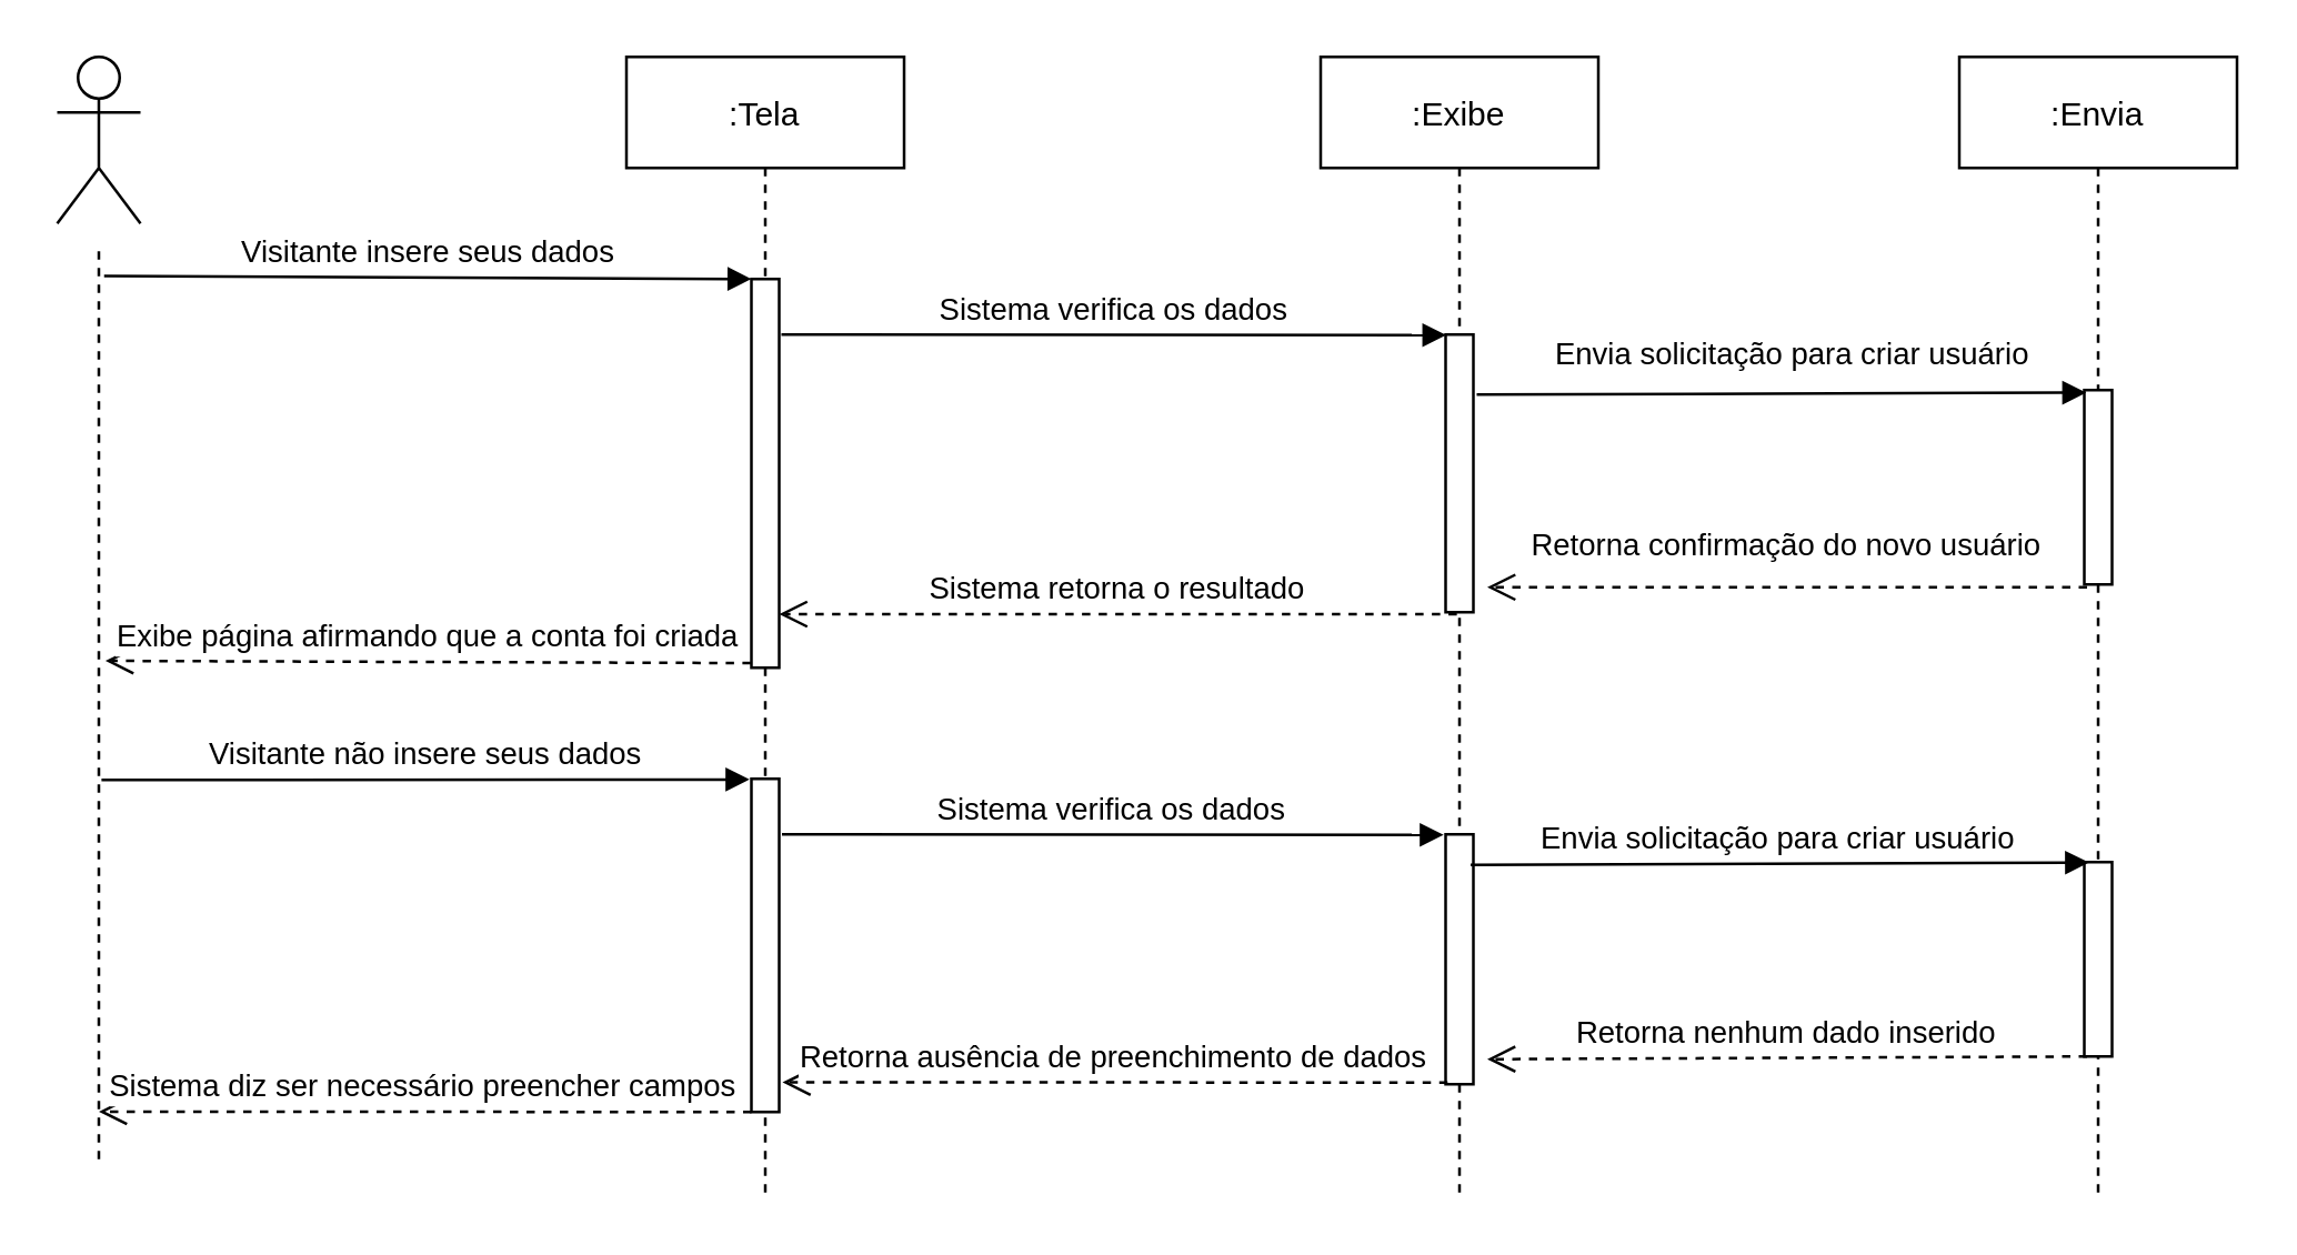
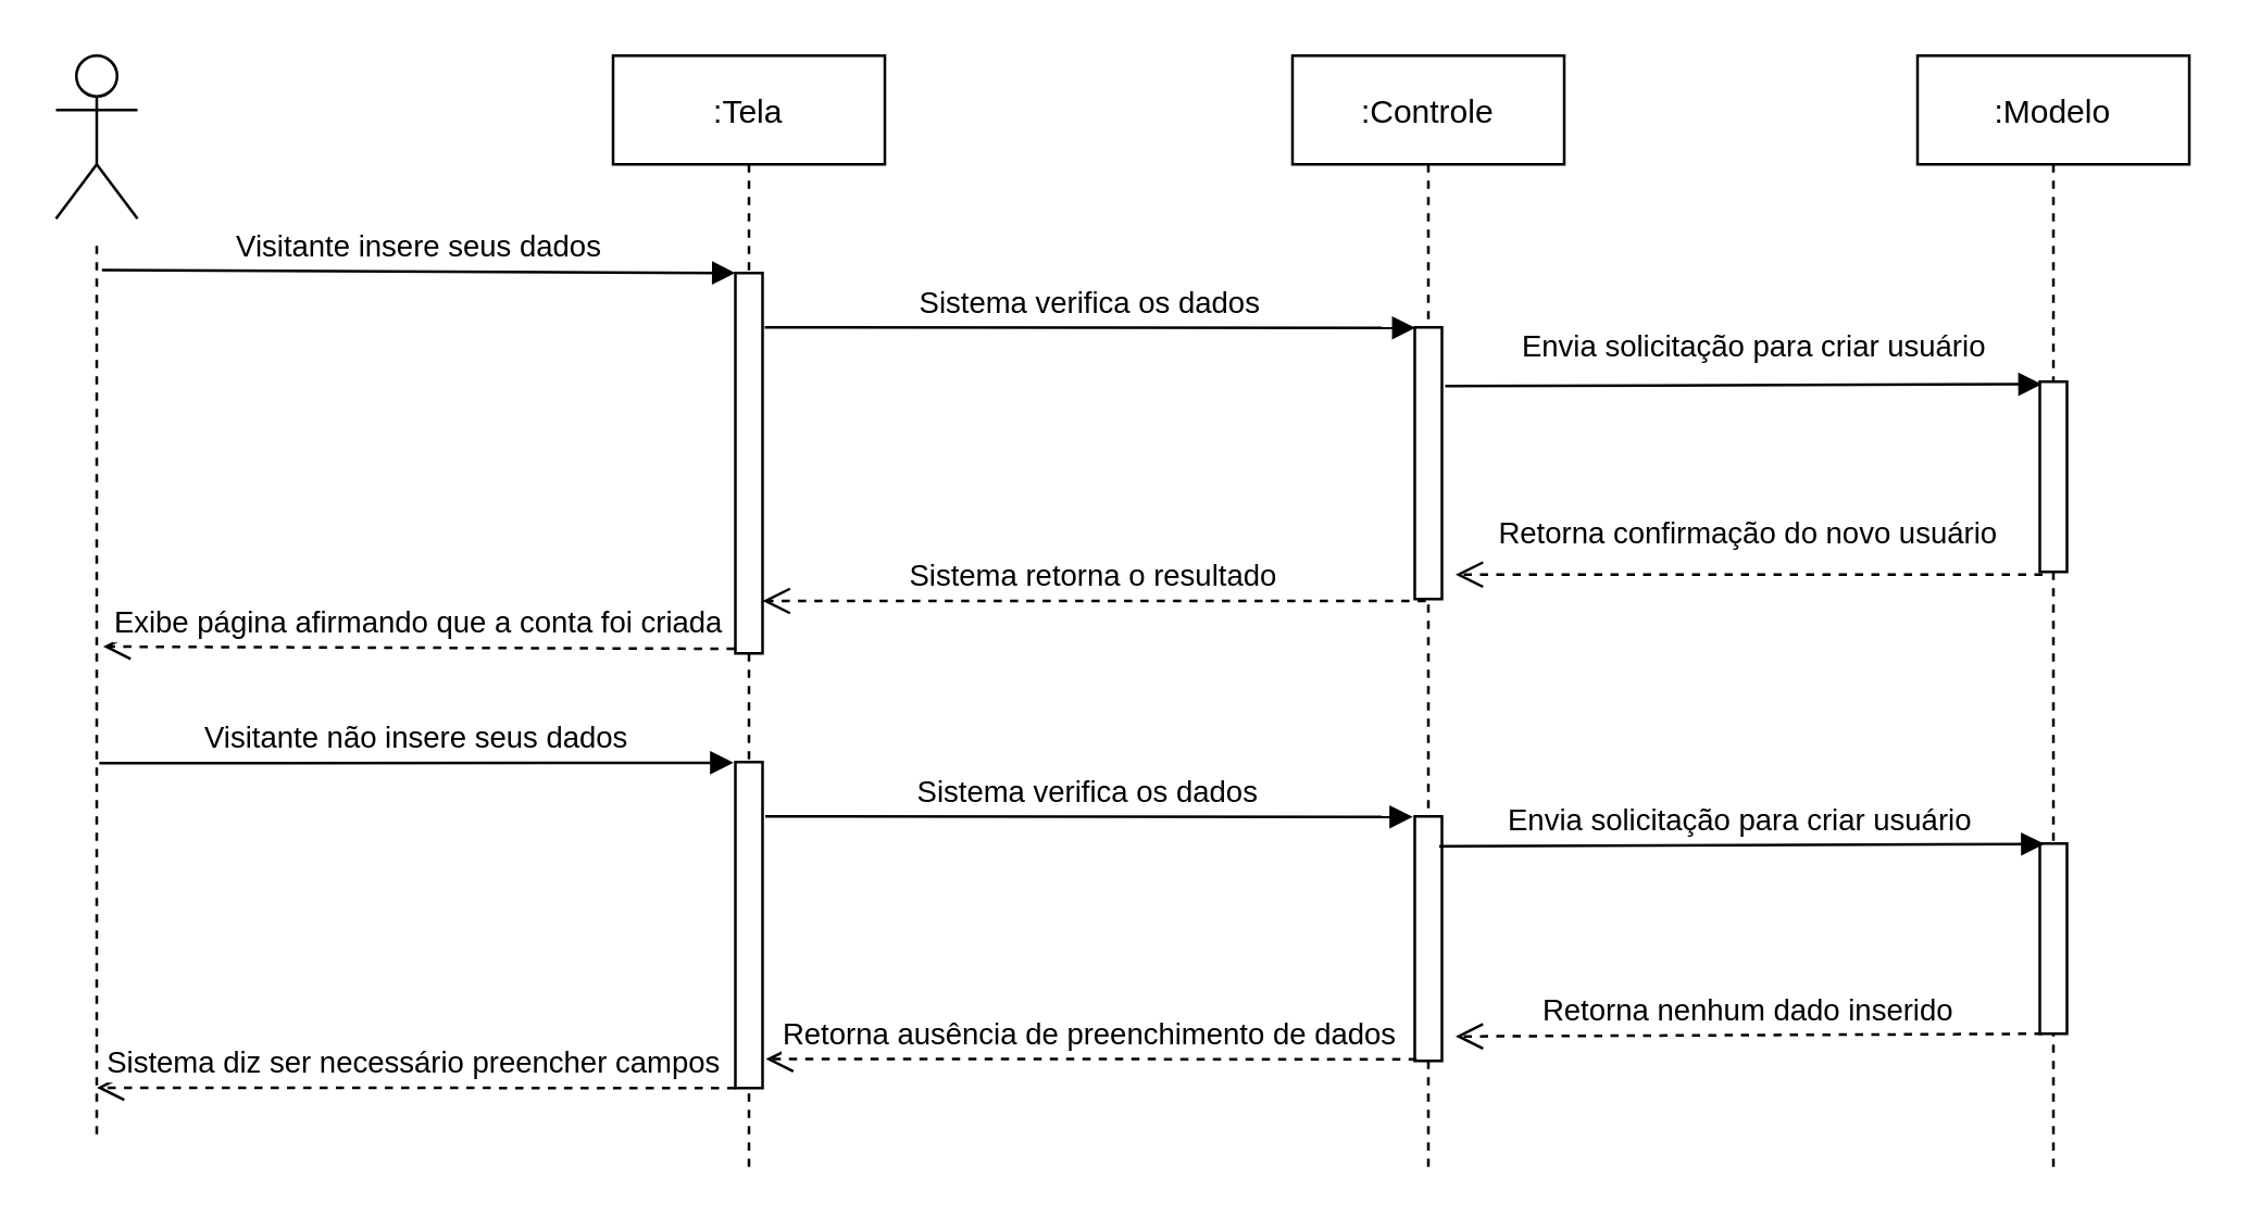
  <mxCell id="0" />
  <mxCell id="1" parent="0" />
  <mxCell id="2" value=":Tela" style="shape=umlLifeline;perimeter=lifelinePerimeter;container=1;collapsible=0;recursiveResize=0;rounded=0;shadow=0;strokeWidth=1;" parent="1" vertex="1"><mxGeometry x="225" y="20" width="100" height="410" as="geometry" /></mxCell>
  <mxCell id="3" value="" style="points=[];perimeter=orthogonalPerimeter;rounded=0;shadow=0;strokeWidth=1;" parent="2" vertex="1"><mxGeometry x="45" y="80" width="10" height="140" as="geometry" /></mxCell>
  <mxCell id="4" value="" style="points=[];perimeter=orthogonalPerimeter;rounded=0;shadow=0;strokeWidth=1;" parent="2" vertex="1"><mxGeometry x="45" y="260" width="10" height="120" as="geometry" /></mxCell>
- <mxCell id="5" value=":Exibe" style="shape=umlLifeline;perimeter=lifelinePerimeter;container=1;collapsible=0;recursiveResize=0;rounded=0;shadow=0;strokeWidth=1;" parent="1" vertex="1"><mxGeometry x="475" y="20" width="100" height="410" as="geometry" /></mxCell>
+ <mxCell id="5" value=":Controle" style="shape=umlLifeline;perimeter=lifelinePerimeter;container=1;collapsible=0;recursiveResize=0;rounded=0;shadow=0;strokeWidth=1;" parent="1" vertex="1"><mxGeometry x="475" y="20" width="100" height="410" as="geometry" /></mxCell>
  <mxCell id="6" value="" style="points=[];perimeter=orthogonalPerimeter;rounded=0;shadow=0;strokeWidth=1;" parent="5" vertex="1"><mxGeometry x="45" y="100" width="10" height="100" as="geometry" /></mxCell>
  <mxCell id="7" value="" style="points=[];perimeter=orthogonalPerimeter;rounded=0;shadow=0;strokeWidth=1;" parent="5" vertex="1"><mxGeometry x="45" y="280" width="10" height="90" as="geometry" /></mxCell>
  <mxCell id="8" value="Sistema retorna o resultado" style="verticalAlign=bottom;endArrow=open;dashed=1;endSize=8;exitX=0.405;exitY=1.007;shadow=0;strokeWidth=1;exitDx=0;exitDy=0;exitPerimeter=0;" parent="1" source="6" target="3" edge="1"><mxGeometry relative="1" as="geometry"><mxPoint x="380" y="176" as="targetPoint" /></mxGeometry></mxCell>
  <mxCell id="9" value="Sistema verifica os dados" style="verticalAlign=bottom;endArrow=block;shadow=0;strokeWidth=1;exitX=1.08;exitY=0.143;exitDx=0;exitDy=0;exitPerimeter=0;entryX=0.024;entryY=0.002;entryDx=0;entryDy=0;entryPerimeter=0;" parent="1" source="3" target="6" edge="1"><mxGeometry relative="1" as="geometry"><mxPoint x="380" y="100" as="sourcePoint" /><mxPoint x="505" y="129" as="targetPoint" /></mxGeometry></mxCell>
  <mxCell id="10" value="Retorna confirmação do novo usuário" style="verticalAlign=bottom;endArrow=open;dashed=1;endSize=8;exitX=0.1;exitY=1.014;shadow=0;strokeWidth=1;exitDx=0;exitDy=0;exitPerimeter=0;" parent="1" source="12" edge="1"><mxGeometry y="-6" relative="1" as="geometry"><mxPoint x="535" y="211" as="targetPoint" /><mxPoint as="offset" /></mxGeometry></mxCell>
- <mxCell id="11" value=":Envia" style="shape=umlLifeline;perimeter=lifelinePerimeter;container=1;collapsible=0;recursiveResize=0;rounded=0;shadow=0;strokeWidth=1;size=40;" parent="1" vertex="1"><mxGeometry x="705" y="20" width="100" height="410" as="geometry" /></mxCell>
+ <mxCell id="11" value=":Modelo" style="shape=umlLifeline;perimeter=lifelinePerimeter;container=1;collapsible=0;recursiveResize=0;rounded=0;shadow=0;strokeWidth=1;size=40;" parent="1" vertex="1"><mxGeometry x="705" y="20" width="100" height="410" as="geometry" /></mxCell>
  <mxCell id="12" value="" style="points=[];perimeter=orthogonalPerimeter;rounded=0;shadow=0;strokeWidth=1;" parent="11" vertex="1"><mxGeometry x="45" y="120" width="10" height="70" as="geometry" /></mxCell>
  <mxCell id="13" value="" style="points=[];perimeter=orthogonalPerimeter;rounded=0;shadow=0;strokeWidth=1;" parent="11" vertex="1"><mxGeometry x="45" y="290" width="10" height="70" as="geometry" /></mxCell>
  <mxCell id="14" value="Envia solicitação para criar usuário" style="verticalAlign=bottom;endArrow=block;entryX=0.067;entryY=0.013;shadow=0;strokeWidth=1;exitX=1.12;exitY=0.216;exitDx=0;exitDy=0;exitPerimeter=0;entryDx=0;entryDy=0;entryPerimeter=0;" parent="1" source="6" target="12" edge="1"><mxGeometry x="0.04" y="5" relative="1" as="geometry"><mxPoint x="465" y="130" as="sourcePoint" /><mxPoint x="635" y="130" as="targetPoint" /><mxPoint as="offset" /></mxGeometry></mxCell>
  <mxCell id="15" value="" style="shape=umlLifeline;perimeter=lifelinePerimeter;container=1;collapsible=0;recursiveResize=0;rounded=0;shadow=0;strokeWidth=1;size=0;" parent="1" vertex="1"><mxGeometry x="25" y="90" width="20" height="330" as="geometry" /></mxCell>
  <mxCell id="16" value="Visitante insere seus dados" style="verticalAlign=bottom;startArrow=none;endArrow=block;startSize=8;shadow=0;strokeWidth=1;startFill=0;exitX=0.595;exitY=0.027;exitDx=0;exitDy=0;exitPerimeter=0;" parent="1" source="15" target="3" edge="1"><mxGeometry relative="1" as="geometry"><mxPoint x="55" y="100" as="sourcePoint" /></mxGeometry></mxCell>
  <mxCell id="17" value="Retorna ausência de preenchimento de dados" style="verticalAlign=bottom;endArrow=open;dashed=1;endSize=8;shadow=0;strokeWidth=1;entryX=1.119;entryY=0.911;entryDx=0;entryDy=0;entryPerimeter=0;exitX=0.071;exitY=0.993;exitDx=0;exitDy=0;exitPerimeter=0;" parent="1" source="7" target="4" edge="1"><mxGeometry relative="1" as="geometry"><mxPoint x="445" y="550" as="targetPoint" /></mxGeometry></mxCell>
  <mxCell id="18" value="Sistema verifica os dados" style="verticalAlign=bottom;endArrow=block;shadow=0;strokeWidth=1;entryX=-0.071;entryY=0.002;entryDx=0;entryDy=0;entryPerimeter=0;" parent="1" target="7" edge="1"><mxGeometry relative="1" as="geometry"><mxPoint x="281" y="300" as="sourcePoint" /><mxPoint x="445" y="318" as="targetPoint" /></mxGeometry></mxCell>
  <mxCell id="19" value="Retorna nenhum dado inserido" style="verticalAlign=bottom;endArrow=open;dashed=1;endSize=8;shadow=0;strokeWidth=1;exitX=0.1;exitY=1;exitDx=0;exitDy=0;exitPerimeter=0;" parent="1" source="13" edge="1"><mxGeometry relative="1" as="geometry"><mxPoint x="535" y="381" as="targetPoint" /><mxPoint x="695" y="410" as="sourcePoint" /></mxGeometry></mxCell>
  <mxCell id="20" value="Envia solicitação para criar usuário" style="verticalAlign=bottom;startArrow=none;endArrow=block;startSize=8;shadow=0;strokeWidth=1;startFill=0;entryX=0.167;entryY=0.002;entryDx=0;entryDy=0;entryPerimeter=0;exitX=0.9;exitY=0.122;exitDx=0;exitDy=0;exitPerimeter=0;" parent="1" source="7" target="13" edge="1"><mxGeometry relative="1" as="geometry"><mxPoint x="545" y="310" as="sourcePoint" /><mxPoint x="642.5" y="330" as="targetPoint" /></mxGeometry></mxCell>
  <mxCell id="21" value="Visitante não insere seus dados" style="verticalAlign=bottom;endArrow=block;shadow=0;strokeWidth=1;entryX=-0.071;entryY=0.002;entryDx=0;entryDy=0;entryPerimeter=0;exitX=0.548;exitY=0.577;exitDx=0;exitDy=0;exitPerimeter=0;" parent="1" source="15" target="4" edge="1"><mxGeometry relative="1" as="geometry"><mxPoint x="45" y="280" as="sourcePoint" /><mxPoint x="255" y="320" as="targetPoint" /><Array as="points" /></mxGeometry></mxCell>
  <mxCell id="22" value="Exibe página afirmando que a conta foi criada" style="verticalAlign=bottom;endArrow=open;dashed=1;endSize=8;exitX=-0.024;exitY=0.988;shadow=0;strokeWidth=1;exitDx=0;exitDy=0;exitPerimeter=0;entryX=0.619;entryY=0.447;entryDx=0;entryDy=0;entryPerimeter=0;" parent="1" source="3" target="15" edge="1"><mxGeometry relative="1" as="geometry"><mxPoint x="45" y="239" as="targetPoint" /><mxPoint x="215" y="200" as="sourcePoint" /></mxGeometry></mxCell>
  <mxCell id="23" value="Sistema diz ser necessário preencher campos" style="verticalAlign=bottom;endArrow=open;dashed=1;endSize=8;shadow=0;strokeWidth=1;entryX=0.5;entryY=0.939;entryDx=0;entryDy=0;entryPerimeter=0;" parent="1" target="15" edge="1"><mxGeometry relative="1" as="geometry"><mxPoint x="45" y="400" as="targetPoint" /><mxPoint x="270" y="400" as="sourcePoint" /></mxGeometry></mxCell>
  <mxCell id="24" value="" style="shape=umlActor;verticalLabelPosition=bottom;verticalAlign=top;html=1;outlineConnect=0;" parent="1" vertex="1"><mxGeometry x="20" y="20" width="30" height="60" as="geometry" /></mxCell>
